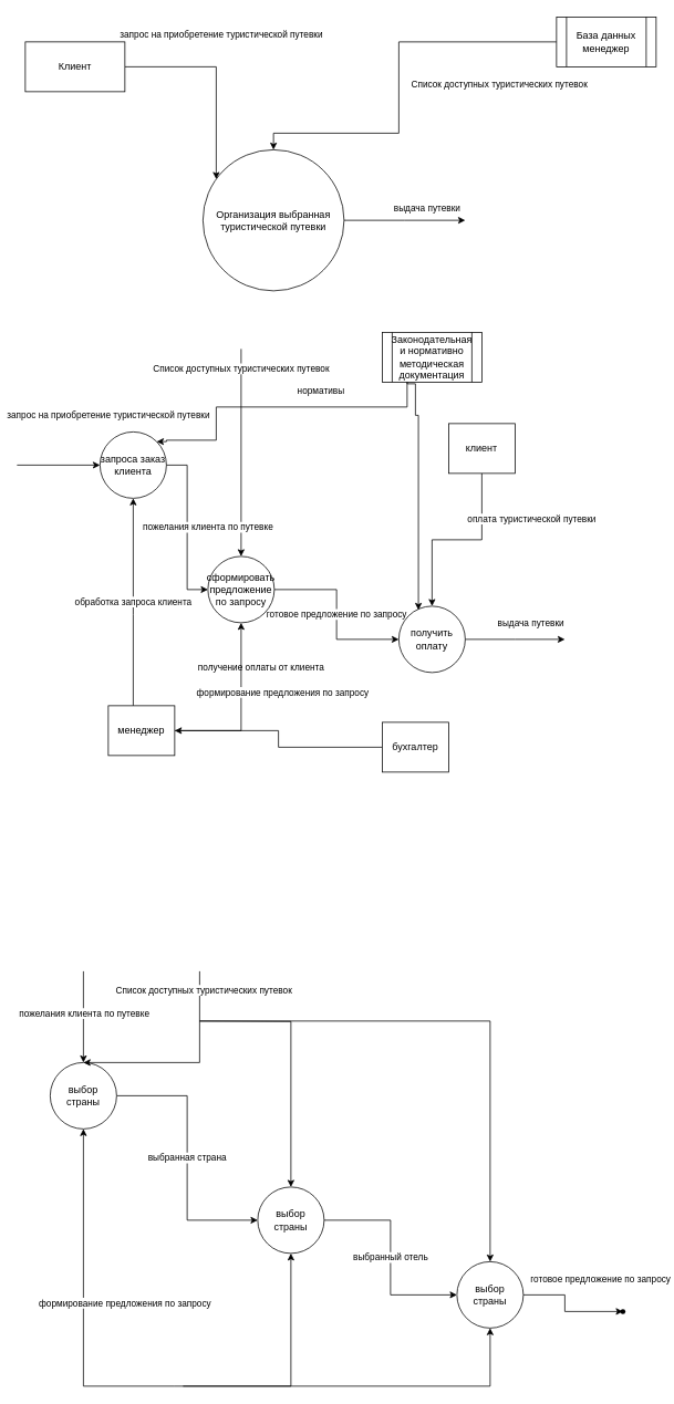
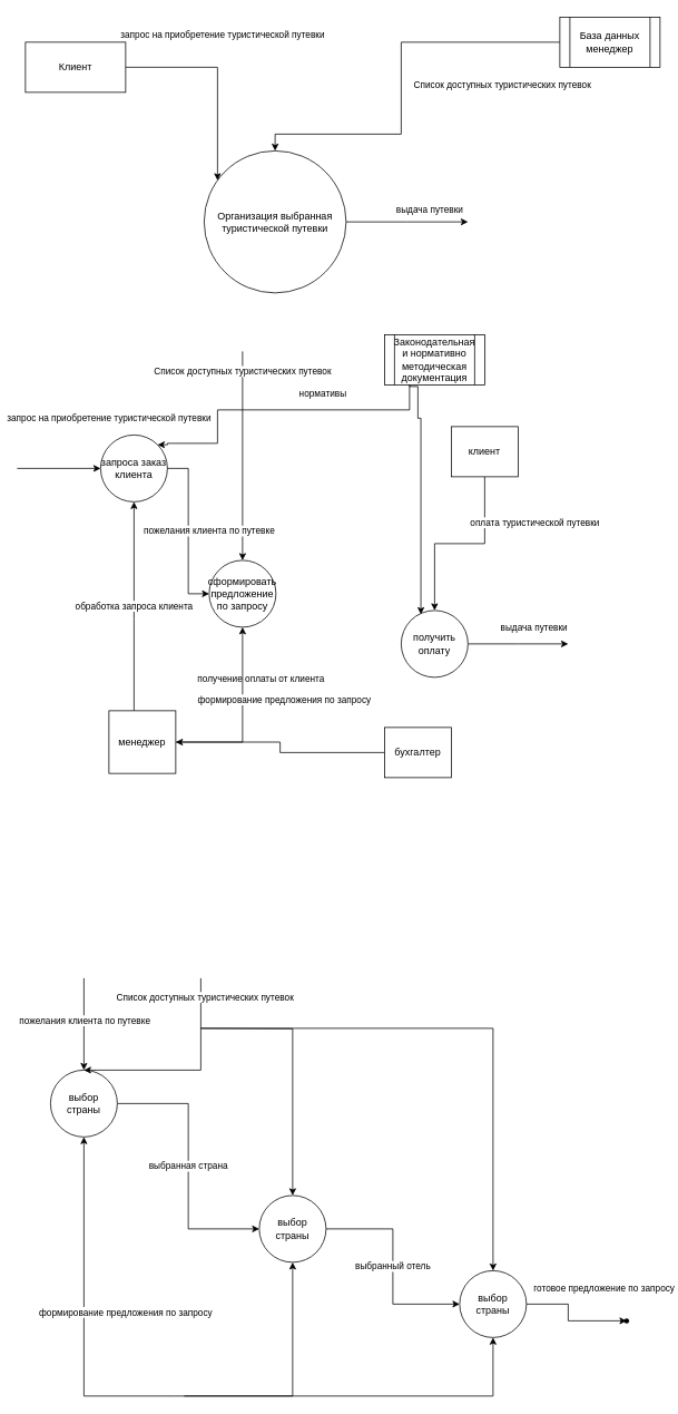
  <mxCell id="0" />
  <mxCell id="1" parent="0" />
  <mxCell id="2" value="выдача путевки" style="edgeStyle=orthogonalEdgeStyle;rounded=0;orthogonalLoop=1;jettySize=auto;html=1;" edge="1" parent="1" source="3"><mxGeometry x="0.376" y="15" relative="1" as="geometry"><mxPoint x="560" y="265" as="targetPoint" /><mxPoint as="offset" /></mxGeometry></mxCell>
  <mxCell id="3" value="Организация выбранная туристической путевки" style="ellipse;whiteSpace=wrap;html=1;aspect=fixed;" vertex="1" parent="1"><mxGeometry x="244" y="180" width="170" height="170" as="geometry" /></mxCell>
  <mxCell id="4" value="" style="edgeStyle=orthogonalEdgeStyle;rounded=0;orthogonalLoop=1;jettySize=auto;html=1;" edge="1" parent="1" source="6" target="3"><mxGeometry relative="1" as="geometry"><Array as="points"><mxPoint x="480" y="50" /><mxPoint x="480" y="160" /><mxPoint x="329" y="160" /></Array></mxGeometry></mxCell>
  <mxCell id="5" value="Список доступных туристических путевок" style="edgeLabel;html=1;align=center;verticalAlign=middle;resizable=0;points=[];" vertex="1" connectable="0" parent="4"><mxGeometry x="-0.324" y="4" relative="1" as="geometry"><mxPoint x="89" y="46" as="offset" /></mxGeometry></mxCell>
  <mxCell id="6" value="База данных менеджер" style="shape=process;whiteSpace=wrap;html=1;backgroundOutline=1;" vertex="1" parent="1"><mxGeometry x="670" y="20" width="120" height="60" as="geometry" /></mxCell>
  <mxCell id="7" value="" style="edgeStyle=orthogonalEdgeStyle;rounded=0;orthogonalLoop=1;jettySize=auto;html=1;" edge="1" parent="1" source="9" target="3"><mxGeometry relative="1" as="geometry"><Array as="points"><mxPoint x="260" y="80" /></Array></mxGeometry></mxCell>
  <mxCell id="8" value="запрос на приобретение туристической путевки" style="edgeLabel;html=1;align=center;verticalAlign=middle;resizable=0;points=[];" vertex="1" connectable="0" parent="7"><mxGeometry x="-0.715" relative="1" as="geometry"><mxPoint x="80" y="-40" as="offset" /></mxGeometry></mxCell>
  <mxCell id="9" value="Клиент" style="rounded=0;whiteSpace=wrap;html=1;" vertex="1" parent="1"><mxGeometry x="30" y="50" width="120" height="60" as="geometry" /></mxCell>
  <mxCell id="10" value="запроса заказ клиента" style="ellipse;whiteSpace=wrap;html=1;aspect=fixed;" vertex="1" parent="1"><mxGeometry x="120" y="520" width="80" height="80" as="geometry" /></mxCell>
- <mxCell id="11" value="готовое предложение по запросу" style="edgeStyle=orthogonalEdgeStyle;rounded=0;orthogonalLoop=1;jettySize=auto;html=1;" edge="1" parent="1" source="12" target="14"><mxGeometry relative="1" as="geometry"><mxPoint as="offset" /></mxGeometry></mxCell>
  <mxCell id="12" value="сформировать предложение по запросу" style="ellipse;whiteSpace=wrap;html=1;aspect=fixed;" vertex="1" parent="1"><mxGeometry x="250" y="670" width="80" height="80" as="geometry" /></mxCell>
  <mxCell id="13" value="выдача путевки" style="edgeStyle=orthogonalEdgeStyle;rounded=0;orthogonalLoop=1;jettySize=auto;html=1;" edge="1" parent="1" source="14"><mxGeometry x="0.333" y="20" relative="1" as="geometry"><mxPoint x="680" y="770" as="targetPoint" /><mxPoint as="offset" /></mxGeometry></mxCell>
  <mxCell id="14" value="получить оплату" style="ellipse;whiteSpace=wrap;html=1;aspect=fixed;" vertex="1" parent="1"><mxGeometry x="480" y="730" width="80" height="80" as="geometry" /></mxCell>
  <mxCell id="15" value="получение оплаты от клиента" style="edgeStyle=orthogonalEdgeStyle;rounded=0;orthogonalLoop=1;jettySize=auto;html=1;" edge="1" parent="1" source="16" target="19"><mxGeometry x="0.222" y="-91" relative="1" as="geometry"><mxPoint x="-1" y="15" as="offset" /></mxGeometry></mxCell>
  <mxCell id="16" value="бухгалтер" style="rounded=0;whiteSpace=wrap;html=1;" vertex="1" parent="1"><mxGeometry x="460" y="870" width="80" height="60" as="geometry" /></mxCell>
  <mxCell id="17" value="обработка запроса клиента" style="edgeStyle=orthogonalEdgeStyle;rounded=0;orthogonalLoop=1;jettySize=auto;html=1;" edge="1" parent="1" source="19" target="10"><mxGeometry relative="1" as="geometry"><Array as="points"><mxPoint x="160" y="740" /><mxPoint x="160" y="740" /></Array></mxGeometry></mxCell>
  <mxCell id="18" value="формирование предложения по запросу" style="edgeStyle=orthogonalEdgeStyle;rounded=0;orthogonalLoop=1;jettySize=auto;html=1;" edge="1" parent="1" source="19" target="12"><mxGeometry x="0.2" y="-50" relative="1" as="geometry"><mxPoint as="offset" /></mxGeometry></mxCell>
- <mxCell id="19" value="менеджер" style="rounded=0;whiteSpace=wrap;html=1;" vertex="1" parent="1"><mxGeometry x="130" y="850" width="80" height="60" as="geometry" /></mxCell>
+ <mxCell id="19" value="менеджер" style="rounded=0;whiteSpace=wrap;html=1;" vertex="1" parent="1"><mxGeometry x="130" y="850" width="80" height="75" as="geometry" /></mxCell>
  <mxCell id="20" value="оплата туристической путевки" style="edgeStyle=orthogonalEdgeStyle;rounded=0;orthogonalLoop=1;jettySize=auto;html=1;" edge="1" parent="1" source="21" target="14"><mxGeometry x="-0.5" y="60" relative="1" as="geometry"><mxPoint as="offset" /></mxGeometry></mxCell>
  <mxCell id="21" value="клиент" style="rounded=0;whiteSpace=wrap;html=1;" vertex="1" parent="1"><mxGeometry x="540" y="510" width="80" height="60" as="geometry" /></mxCell>
  <mxCell id="22" value="запрос на приобретение туристической путевки" style="endArrow=classic;html=1;rounded=0;entryX=0;entryY=0.5;entryDx=0;entryDy=0;" edge="1" parent="1" target="10"><mxGeometry x="1" y="61" width="50" height="50" relative="1" as="geometry"><mxPoint x="20" y="560" as="sourcePoint" /><mxPoint x="440" y="610" as="targetPoint" /><mxPoint x="10" y="1" as="offset" /></mxGeometry></mxCell>
  <mxCell id="23" value="Список доступных туристических путевок" style="endArrow=classic;html=1;rounded=0;entryX=0.5;entryY=0;entryDx=0;entryDy=0;" edge="1" parent="1" target="12"><mxGeometry x="-0.809" width="50" height="50" relative="1" as="geometry"><mxPoint x="290" y="420" as="sourcePoint" /><mxPoint x="430" y="620" as="targetPoint" /><mxPoint as="offset" /></mxGeometry></mxCell>
  <mxCell id="24" value="Законодательная и нормативно методическая документация" style="shape=process;whiteSpace=wrap;html=1;backgroundOutline=1;" vertex="1" parent="1"><mxGeometry x="460" y="400" width="120" height="60" as="geometry" /></mxCell>
  <mxCell id="25" value="нормативы" style="endArrow=classic;html=1;rounded=0;exitX=0.25;exitY=1;exitDx=0;exitDy=0;entryX=1;entryY=0;entryDx=0;entryDy=0;edgeStyle=orthogonalEdgeStyle;" edge="1" parent="1" source="24" target="10"><mxGeometry x="-0.282" y="-20" width="50" height="50" relative="1" as="geometry"><mxPoint x="440" y="580" as="sourcePoint" /><mxPoint x="490" y="530" as="targetPoint" /><Array as="points"><mxPoint x="490" y="490" /><mxPoint x="260" y="490" /><mxPoint x="260" y="530" /><mxPoint x="200" y="530" /><mxPoint x="200" y="532" /></Array><mxPoint as="offset" /></mxGeometry></mxCell>
  <mxCell id="26" value="" style="endArrow=classic;html=1;rounded=0;exitX=0.25;exitY=1;exitDx=0;exitDy=0;entryX=0.295;entryY=0.058;entryDx=0;entryDy=0;edgeStyle=orthogonalEdgeStyle;entryPerimeter=0;" edge="1" parent="1" source="24" target="14"><mxGeometry width="50" height="50" relative="1" as="geometry"><mxPoint x="500" y="470" as="sourcePoint" /><mxPoint x="210" y="570" as="targetPoint" /><Array as="points"><mxPoint x="490" y="462" /><mxPoint x="500" y="462" /><mxPoint x="500" y="500" /><mxPoint x="504" y="500" /></Array></mxGeometry></mxCell>
  <mxCell id="27" value="пожелания клиента по путевке" style="endArrow=classic;html=1;rounded=0;exitX=1;exitY=0.5;exitDx=0;exitDy=0;entryX=0;entryY=0.5;entryDx=0;entryDy=0;edgeStyle=orthogonalEdgeStyle;" edge="1" parent="1" source="10" target="12"><mxGeometry y="25" width="50" height="50" relative="1" as="geometry"><mxPoint x="260" y="620" as="sourcePoint" /><mxPoint x="310" y="570" as="targetPoint" /><mxPoint as="offset" /></mxGeometry></mxCell>
  <mxCell id="28" value="выбранная страна" style="edgeStyle=orthogonalEdgeStyle;rounded=0;orthogonalLoop=1;jettySize=auto;html=1;entryX=0;entryY=0.5;entryDx=0;entryDy=0;" edge="1" parent="1" source="29" target="31"><mxGeometry relative="1" as="geometry" /></mxCell>
  <mxCell id="29" value="выбор страны" style="ellipse;whiteSpace=wrap;html=1;aspect=fixed;" vertex="1" parent="1"><mxGeometry x="60" y="1280" width="80" height="80" as="geometry" /></mxCell>
  <mxCell id="30" value="выбранный отель" style="edgeStyle=orthogonalEdgeStyle;rounded=0;orthogonalLoop=1;jettySize=auto;html=1;entryX=0;entryY=0.5;entryDx=0;entryDy=0;" edge="1" parent="1" source="31" target="34"><mxGeometry relative="1" as="geometry" /></mxCell>
  <mxCell id="31" value="выбор страны" style="ellipse;whiteSpace=wrap;html=1;aspect=fixed;" vertex="1" parent="1"><mxGeometry x="310" y="1430" width="80" height="80" as="geometry" /></mxCell>
  <mxCell id="32" value="" style="edgeStyle=orthogonalEdgeStyle;rounded=0;orthogonalLoop=1;jettySize=auto;html=1;" edge="1" parent="1" source="34" target="41"><mxGeometry relative="1" as="geometry" /></mxCell>
  <mxCell id="33" value="готовое предложение по запросу" style="edgeLabel;html=1;align=center;verticalAlign=middle;resizable=0;points=[];" vertex="1" connectable="0" parent="32"><mxGeometry x="0.26" y="-4" relative="1" as="geometry"><mxPoint x="24" y="-44" as="offset" /></mxGeometry></mxCell>
  <mxCell id="34" value="выбор страны" style="ellipse;whiteSpace=wrap;html=1;aspect=fixed;" vertex="1" parent="1"><mxGeometry x="550" y="1520" width="80" height="80" as="geometry" /></mxCell>
  <mxCell id="35" value="" style="endArrow=classic;html=1;rounded=0;entryX=0.5;entryY=0;entryDx=0;entryDy=0;" edge="1" parent="1" target="29"><mxGeometry width="50" height="50" relative="1" as="geometry"><mxPoint x="100" y="1170" as="sourcePoint" /><mxPoint x="510" y="1470" as="targetPoint" /></mxGeometry></mxCell>
  <mxCell id="36" value="пожелания клиента по путевке" style="edgeLabel;html=1;align=center;verticalAlign=middle;resizable=0;points=[];" vertex="1" connectable="0" parent="35"><mxGeometry x="-0.27" y="1" relative="1" as="geometry"><mxPoint x="-1" y="10" as="offset" /></mxGeometry></mxCell>
  <mxCell id="37" value="" style="endArrow=classic;html=1;rounded=0;entryX=0.5;entryY=0;entryDx=0;entryDy=0;edgeStyle=elbowEdgeStyle;" edge="1" parent="1" target="29"><mxGeometry width="50" height="50" relative="1" as="geometry"><mxPoint x="240" y="1170" as="sourcePoint" /><mxPoint x="510" y="1410" as="targetPoint" /><Array as="points"><mxPoint x="240" y="1200" /><mxPoint x="300" y="1200" /><mxPoint x="100" y="1250" /><mxPoint x="180" y="1270" /></Array></mxGeometry></mxCell>
  <mxCell id="38" value="Список доступных туристических путевок" style="edgeLabel;html=1;align=center;verticalAlign=middle;resizable=0;points=[];" vertex="1" connectable="0" parent="37"><mxGeometry x="-0.827" y="4" relative="1" as="geometry"><mxPoint as="offset" /></mxGeometry></mxCell>
  <mxCell id="39" value="" style="endArrow=classic;html=1;rounded=0;edgeStyle=orthogonalEdgeStyle;entryX=0.5;entryY=0;entryDx=0;entryDy=0;" edge="1" parent="1" target="31"><mxGeometry width="50" height="50" relative="1" as="geometry"><mxPoint x="240" y="1230" as="sourcePoint" /><mxPoint x="340" y="1400" as="targetPoint" /></mxGeometry></mxCell>
  <mxCell id="40" value="" style="endArrow=classic;html=1;rounded=0;edgeStyle=orthogonalEdgeStyle;" edge="1" parent="1"><mxGeometry width="50" height="50" relative="1" as="geometry"><mxPoint x="240" y="1230" as="sourcePoint" /><mxPoint x="590" y="1520" as="targetPoint" /><Array as="points"><mxPoint x="590" y="1230" /><mxPoint x="590" y="1520" /></Array></mxGeometry></mxCell>
  <mxCell id="41" value="" style="shape=waypoint;size=6;pointerEvents=1;points=[];fillColor=rgba(255, 255, 255, 1);resizable=0;rotatable=0;perimeter=centerPerimeter;snapToPoint=1;" vertex="1" parent="1"><mxGeometry x="730" y="1560" width="40" height="40" as="geometry" /></mxCell>
  <mxCell id="42" value="формирование предложения по запросу" style="endArrow=classic;html=1;rounded=0;edgeStyle=orthogonalEdgeStyle;" edge="1" parent="1"><mxGeometry y="-50" width="50" height="50" relative="1" as="geometry"><mxPoint x="210" y="1670" as="sourcePoint" /><mxPoint x="100" y="1360" as="targetPoint" /><Array as="points"><mxPoint x="210" y="1670" /><mxPoint x="100" y="1670" /></Array><mxPoint as="offset" /></mxGeometry></mxCell>
  <mxCell id="43" value="" style="endArrow=classic;html=1;rounded=0;edgeStyle=orthogonalEdgeStyle;entryX=0.5;entryY=1;entryDx=0;entryDy=0;" edge="1" parent="1" target="31"><mxGeometry width="50" height="50" relative="1" as="geometry"><mxPoint x="210" y="1670" as="sourcePoint" /><mxPoint x="110" y="1370" as="targetPoint" /><Array as="points"><mxPoint x="350" y="1670" /></Array></mxGeometry></mxCell>
  <mxCell id="44" value="" style="endArrow=classic;html=1;rounded=0;edgeStyle=orthogonalEdgeStyle;entryX=0.5;entryY=1;entryDx=0;entryDy=0;" edge="1" parent="1" target="34"><mxGeometry width="50" height="50" relative="1" as="geometry"><mxPoint x="220" y="1670" as="sourcePoint" /><mxPoint x="360" y="1520" as="targetPoint" /><Array as="points"><mxPoint x="590" y="1670" /></Array></mxGeometry></mxCell>
